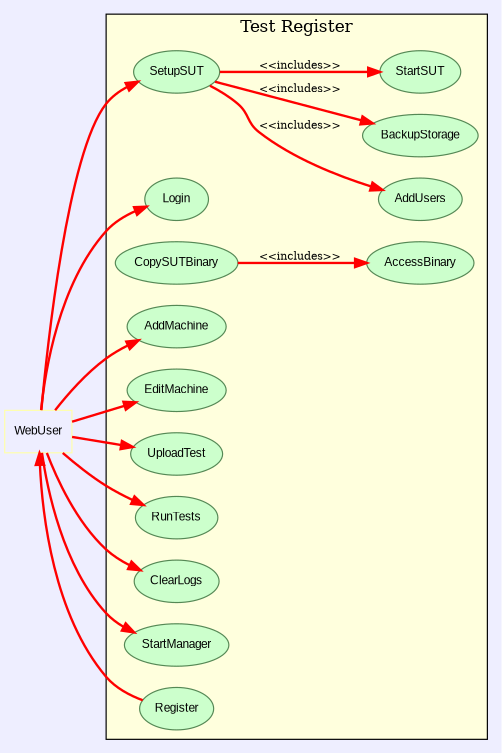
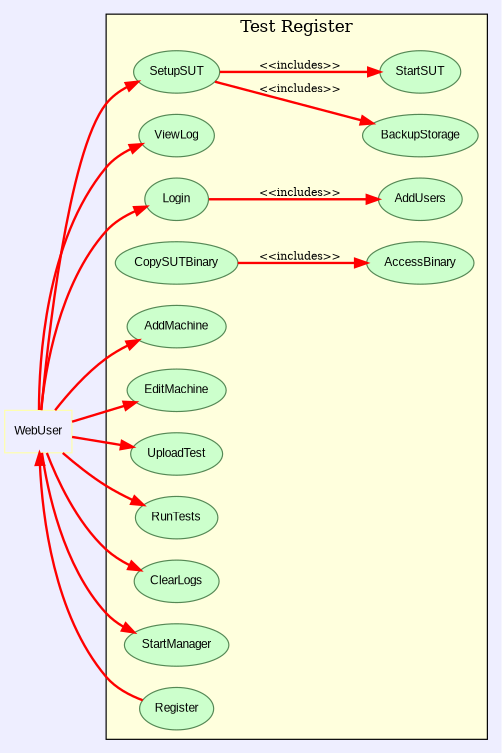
  digraph {
    bgcolor="#eeeeff"
    rankdir=LR
    node [color="#558855" fontname=Arial fontsize=10 shape=ellipse fillcolor="#ccffcc" style=filled]
    edge [color=red fontsize=9 style=bold]
    WebUser [color="#ffffaa" shape=box fillcolor="" style=""]
    SetupSUT
    StartSUT
    BackupStorage
    AddUsers
    CopySUTBinary
    AccessBinary
+   ViewLog
    Login
    Register
    AddMachine
    EditMachine
    UploadTest
    RunTests
    ClearLogs
    StartManager
    subgraph sub_1 {
      WebUser
    }
    subgraph sub_2 {
    }
    subgraph sub_3 {
      SetupSUT
      StartSUT
      BackupStorage
      AddUsers
      CopySUTBinary
      AccessBinary
    }
    subgraph sub_4 {
    }
    subgraph cluster_5 {
      color=black
      fillcolor="#ffffdd"
      label="Test Register"
      style=filled
      SetupSUT
      StartSUT
      BackupStorage
      AddUsers
      CopySUTBinary
      AccessBinary
+     ViewLog
      Login
      Register
      AddMachine
      EditMachine
      UploadTest
      RunTests
      ClearLogs
      StartManager
    }
    WebUser -> SetupSUT
+   WebUser -> ViewLog
    WebUser -> Login
    WebUser -> AddMachine
    WebUser -> EditMachine
    WebUser -> UploadTest
    WebUser -> RunTests
    WebUser -> ClearLogs
    WebUser -> StartManager
    SetupSUT -> StartSUT [label="<<includes>>"]
    SetupSUT -> BackupStorage [label="<<includes>>"]
-   SetupSUT -> AddUsers [label="<<includes>>"]
+   Login -> AddUsers [label="<<includes>>"]
    CopySUTBinary -> AccessBinary [label="<<includes>>"]
    Register -> WebUser
  }
